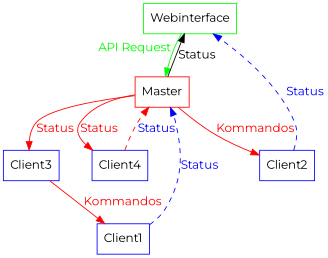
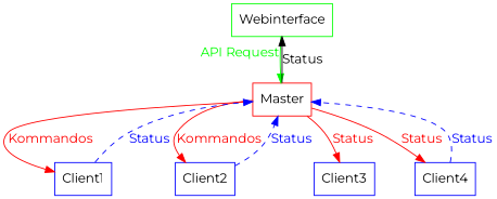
  digraph {
    fontname=Montserrat
    node [color=blue fontname=Montserrat shape=box]
    edge [color=red fontcolor=red fontname=Montserrat]
    Webinterface [color=green]
    Master [color=red]
    Client1
    Client2
    Client3
    Client4
    Webinterface -> Master [color=green fontcolor=green xlabel="API Request"]
    Master -> Webinterface [color=black fontcolor=black label=Status]
-   Client3 -> Client1 [label=Kommandos]
+   Master -> Client1 [label=Kommandos]
    Master -> Client2 [label=Kommandos]
    Master -> Client3 [label=Status]
    Master -> Client4 [label=Status]
    Client1 -> Master [color=blue fontcolor=blue label=Status splines=curved style=dashed]
-   Client2 -> Webinterface [color=blue fontcolor=blue label=Status splines=curved style=dashed]
-   Client4 -> Master [fontcolor=blue label=Status splines=curved style=dashed]
+   Client2 -> Master [color=blue fontcolor=blue label=Status splines=curved style=dashed]
+   Client4 -> Master [color=blue fontcolor=blue label=Status splines=curved style=dashed]
  }
